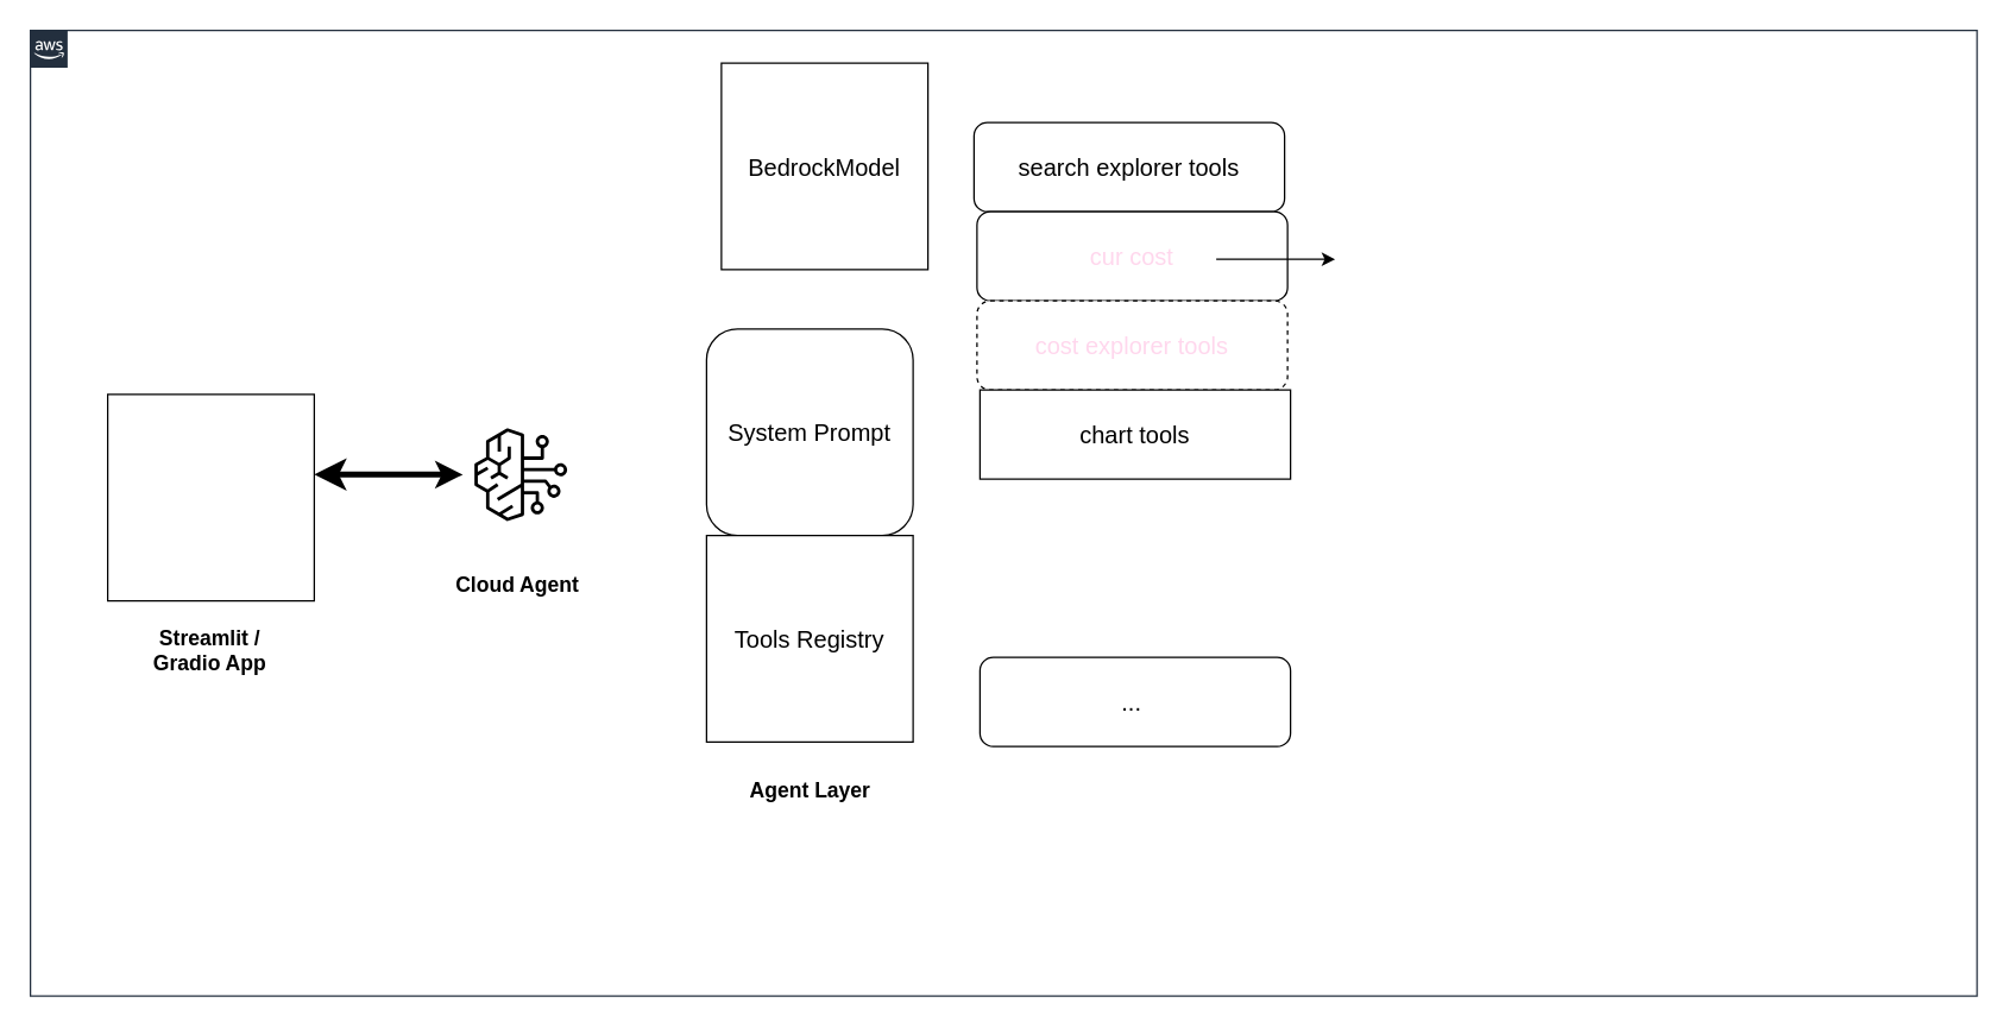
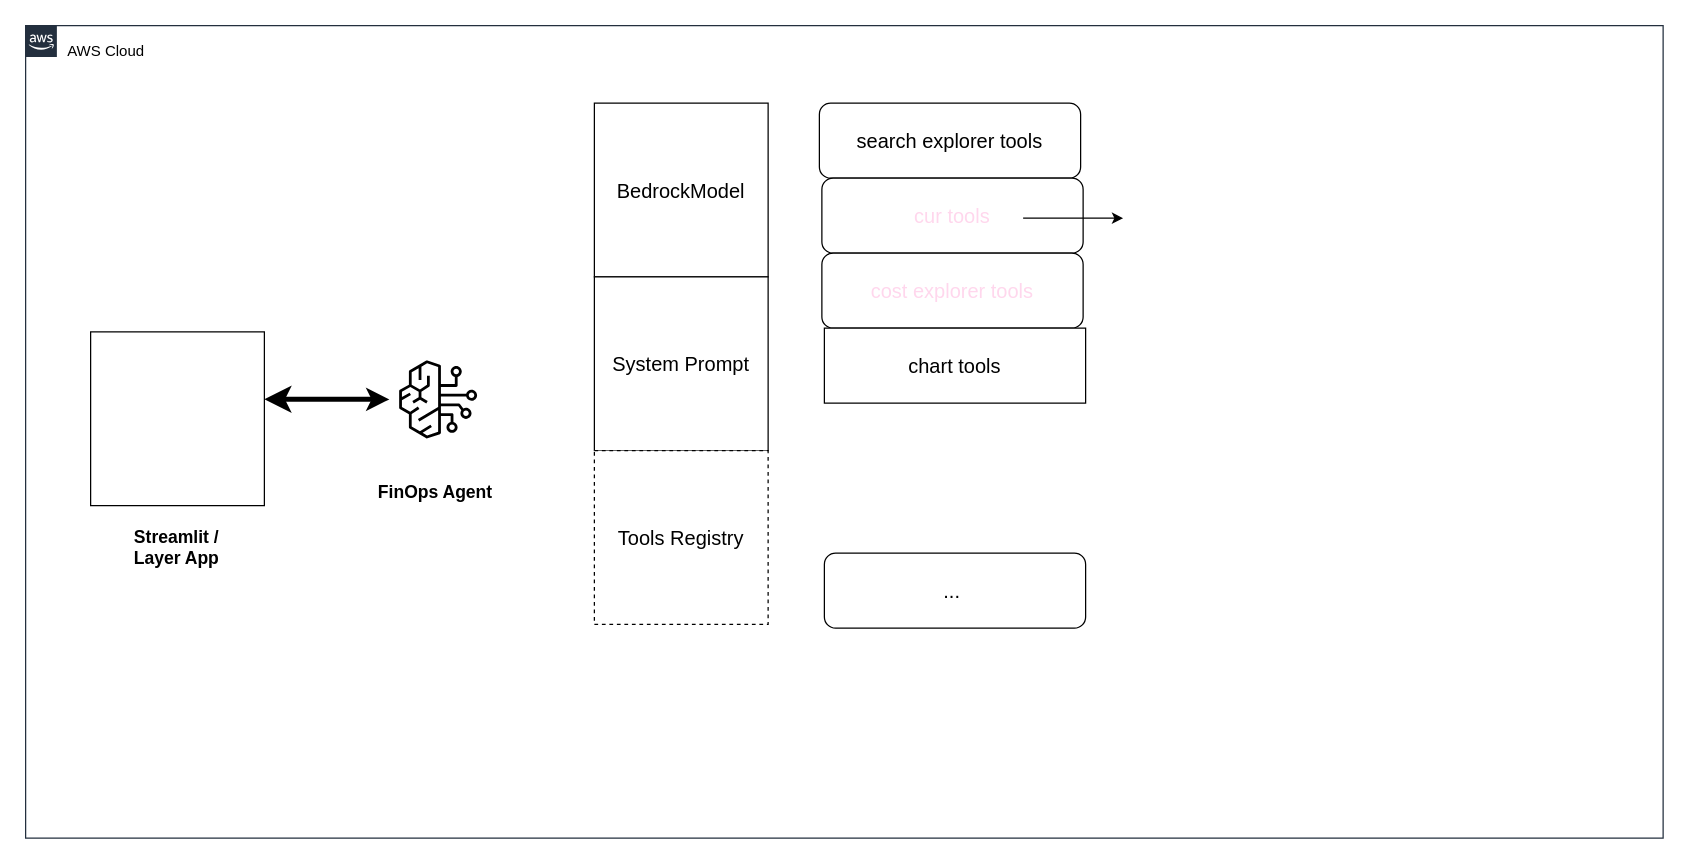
  <mxCell id="0" />
  <mxCell id="1" parent="0" />
  <mxCell id="2" value="" style="endArrow=classic;startArrow=classic;html=1;rounded=0;strokeColor=light-dark(#000000,#CC0000);startSize=9;strokeWidth=4;exitX=1;exitY=0.388;exitDx=0;exitDy=0;entryX=0;entryY=0.5;entryDx=0;entryDy=0;entryPerimeter=0;exitPerimeter=0;" parent="1" source="5" target="9" edge="1"><mxGeometry width="50" height="50" relative="1" as="geometry"><mxPoint x="158" y="334.5" as="sourcePoint" /><mxPoint x="546" y="172" as="targetPoint" /><Array as="points" /></mxGeometry></mxCell>
  <mxCell id="3" value="&lt;font style=&quot;font-size: 16px;&quot;&gt;FastAPI&lt;/font&gt;" style="verticalLabelPosition=middle;verticalAlign=middle;html=1;shape=mxgraph.basic.rect;fillColor2=none;strokeWidth=1;size=20;indent=5;fillColor=light-dark(#FFFFFF,#FFFFFF);fontColor=light-dark(#000000,#000000);strokeColor=light-dark(#000000,#000000);labelPosition=center;align=center;" parent="1" vertex="1"><mxGeometry x="88" y="326" width="119" height="33" as="geometry" /></mxCell>
  <mxCell id="4" value="" style="group" parent="1" vertex="1" connectable="0"><mxGeometry x="72" y="265" width="139" height="202" as="geometry" /></mxCell>
  <mxCell id="5" value="" style="whiteSpace=wrap;html=1;aspect=fixed;fillColor=light-dark(#FFFFFF,#FFFFFF);strokeColor=light-dark(#000000,#000000);fontColor=light-dark(#000000,#000000);fontSize=16;" parent="4" vertex="1"><mxGeometry width="139" height="139" as="geometry" /></mxCell>
- <mxCell id="6" value="&lt;h3&gt;Streamlit / Gradio App&lt;/h3&gt;" style="whiteSpace=wrap;html=1;labelBackgroundColor=none;fillStyle=auto;fillColor=none;strokeColor=none;fontColor=light-dark(#000000,#000000);spacing=7;" parent="4" vertex="1"><mxGeometry x="9" y="142" width="120" height="60" as="geometry" /></mxCell>
+ <mxCell id="6" value="&lt;h3&gt;Streamlit / Layer App&lt;/h3&gt;" style="whiteSpace=wrap;html=1;labelBackgroundColor=none;fillStyle=auto;fillColor=none;strokeColor=none;fontColor=light-dark(#000000,#000000);spacing=7;" parent="4" vertex="1"><mxGeometry x="9" y="142" width="120" height="60" as="geometry" /></mxCell>
  <mxCell id="7" value="" style="points=[[0,0],[0.25,0],[0.5,0],[0.75,0],[1,0],[1,0.25],[1,0.5],[1,0.75],[1,1],[0.75,1],[0.5,1],[0.25,1],[0,1],[0,0.75],[0,0.5],[0,0.25]];outlineConnect=0;gradientColor=none;html=1;whiteSpace=wrap;fontSize=12;fontStyle=0;container=0;pointerEvents=0;collapsible=0;recursiveResize=0;shape=mxgraph.aws4.group;grIcon=mxgraph.aws4.group_aws_cloud_alt;strokeColor=#232F3E;fillColor=none;verticalAlign=bottom;align=center;spacingLeft=30;fontColor=light-dark(#232F3E,#33001A);dashed=0;labelPosition=center;verticalLabelPosition=top;fontFamily=Verdana;direction=east;" parent="1" vertex="1"><mxGeometry x="20" y="20" width="1310" height="650" as="geometry" /></mxCell>
  <mxCell id="8" value="" style="group" parent="1" vertex="1" connectable="0"><mxGeometry x="288" y="280" width="120" height="143" as="geometry" /></mxCell>
  <mxCell id="9" value="" style="sketch=0;points=[[0,0,0],[0.25,0,0],[0.5,0,0],[0.75,0,0],[1,0,0],[0,1,0],[0.25,1,0],[0.5,1,0],[0.75,1,0],[1,1,0],[0,0.25,0],[0,0.5,0],[0,0.75,0],[1,0.25,0],[1,0.5,0],[1,0.75,0]];outlineConnect=0;dashed=0;verticalLabelPosition=bottom;verticalAlign=top;align=center;html=1;fontSize=12;fontStyle=0;aspect=fixed;shape=mxgraph.aws4.resourceIcon;resIcon=mxgraph.aws4.bedrock;labelBackgroundColor=none;fillStyle=auto;fillColor=none;strokeColor=light-dark(#000000,#000000);fontColor=light-dark(#000000,#000000);" parent="8" vertex="1"><mxGeometry x="23" width="78" height="78" as="geometry" /></mxCell>
- <mxCell id="10" value="&lt;h3&gt;Cloud Agent&lt;/h3&gt;" style="whiteSpace=wrap;html=1;labelBackgroundColor=none;fillStyle=auto;fillColor=none;strokeColor=none;fontColor=light-dark(#000000,#000000);spacing=7;" parent="8" vertex="1"><mxGeometry y="83" width="120" height="60" as="geometry" /></mxCell>
- <mxCell id="12" value="BedrockModel" style="whiteSpace=wrap;html=1;aspect=fixed;fillColor=light-dark(#FFFFFF,#FFFFFF);strokeColor=light-dark(#000000,#000000);fontColor=light-dark(#000000,#000000);fontSize=16;" vertex="1" parent="1"><mxGeometry x="485" y="42" width="139" height="139" as="geometry" /></mxCell>
- <mxCell id="13" value="System Prompt" style="whiteSpace=wrap;html=1;aspect=fixed;fillColor=light-dark(#FFFFFF,#FFFFFF);strokeColor=light-dark(#000000,#000000);fontColor=light-dark(#000000,#000000);fontSize=16;rounded=1;" vertex="1" parent="1"><mxGeometry x="475" y="221" width="139" height="139" as="geometry" /></mxCell>
- <mxCell id="14" value="Tools Registry" style="whiteSpace=wrap;html=1;aspect=fixed;fillColor=light-dark(#FFFFFF,#FFFFFF);strokeColor=light-dark(#000000,#000000);fontColor=light-dark(#000000,#000000);fontSize=16;" vertex="1" parent="1"><mxGeometry x="475" y="360" width="139" height="139" as="geometry" /></mxCell>
- <mxCell id="15" value="&lt;h3&gt;Agent Layer&lt;/h3&gt;" style="whiteSpace=wrap;html=1;labelBackgroundColor=none;fillStyle=auto;fillColor=none;strokeColor=none;fontColor=light-dark(#000000,#000000);spacing=7;" vertex="1" parent="1"><mxGeometry x="484.5" y="502" width="120" height="60" as="geometry" /></mxCell>
+ <mxCell id="10" value="&lt;h3&gt;FinOps Agent&lt;/h3&gt;" style="whiteSpace=wrap;html=1;labelBackgroundColor=none;fillStyle=auto;fillColor=none;strokeColor=none;fontColor=light-dark(#000000,#000000);spacing=7;" parent="8" vertex="1"><mxGeometry y="83" width="120" height="60" as="geometry" /></mxCell>
+ <mxCell id="11" value="AWS Cloud" style="rounded=0;whiteSpace=wrap;html=1;fontColor=light-dark(#000000,#000000);strokeColor=none;fillColor=none;" parent="1" vertex="1"><mxGeometry x="51" y="26" width="67" height="29" as="geometry" /></mxCell>
+ <mxCell id="12" value="BedrockModel" style="whiteSpace=wrap;html=1;aspect=fixed;fillColor=light-dark(#FFFFFF,#FFFFFF);strokeColor=light-dark(#000000,#000000);fontColor=light-dark(#000000,#000000);fontSize=16;" vertex="1" parent="1"><mxGeometry x="475" y="82" width="139" height="139" as="geometry" /></mxCell>
+ <mxCell id="13" value="System Prompt" style="whiteSpace=wrap;html=1;aspect=fixed;fillColor=light-dark(#FFFFFF,#FFFFFF);strokeColor=light-dark(#000000,#000000);fontColor=light-dark(#000000,#000000);fontSize=16;" vertex="1" parent="1"><mxGeometry x="475" y="221" width="139" height="139" as="geometry" /></mxCell>
+ <mxCell id="14" value="Tools Registry" style="whiteSpace=wrap;html=1;aspect=fixed;fillColor=light-dark(#FFFFFF,#FFFFFF);strokeColor=light-dark(#000000,#000000);fontColor=light-dark(#000000,#000000);fontSize=16;dashed=1;" vertex="1" parent="1"><mxGeometry x="475" y="360" width="139" height="139" as="geometry" /></mxCell>
  <mxCell id="16" value="&lt;span style=&quot;font-size: 16px; background-color: light-dark(rgb(255, 255, 255), rgb(255, 255, 255));&quot;&gt;&lt;font style=&quot;color: light-dark(rgb(0, 0, 0), rgb(51, 0, 26));&quot;&gt;search explorer tools&lt;/font&gt;&lt;/span&gt;" style="rounded=1;whiteSpace=wrap;html=1;strokeColor=light-dark(#000000,#000000);fillColor=light-dark(#FFFFFF,#FFFFFF);" vertex="1" parent="1"><mxGeometry x="655" y="82" width="209" height="60" as="geometry" /></mxCell>
- <mxCell id="17" value="&lt;font style=&quot;color: light-dark(rgb(255, 215, 237), rgb(0, 0, 0));&quot;&gt;&lt;span style=&quot;font-size: 16px;&quot;&gt;cur cost&lt;/span&gt;&lt;/font&gt;" style="rounded=1;whiteSpace=wrap;html=1;strokeColor=light-dark(#000000,#000000);fillColor=light-dark(#FFFFFF,#FFFFFF);" vertex="1" parent="1"><mxGeometry x="657" y="142" width="209" height="60" as="geometry" /></mxCell>
+ <mxCell id="17" value="&lt;font style=&quot;color: light-dark(rgb(255, 215, 237), rgb(0, 0, 0));&quot;&gt;&lt;span style=&quot;font-size: 16px;&quot;&gt;cur tools&lt;/span&gt;&lt;/font&gt;" style="rounded=1;whiteSpace=wrap;html=1;strokeColor=light-dark(#000000,#000000);fillColor=light-dark(#FFFFFF,#FFFFFF);" vertex="1" parent="1"><mxGeometry x="657" y="142" width="209" height="60" as="geometry" /></mxCell>
  <mxCell id="18" value="" style="edgeStyle=none;orthogonalLoop=1;jettySize=auto;html=1;rounded=0;" edge="1" parent="1"><mxGeometry width="80" relative="1" as="geometry"><mxPoint x="818" y="174" as="sourcePoint" /><mxPoint x="898" y="174" as="targetPoint" /><Array as="points" /></mxGeometry></mxCell>
- <mxCell id="19" value="&lt;font style=&quot;color: light-dark(rgb(255, 215, 237), rgb(0, 0, 0));&quot;&gt;&lt;span style=&quot;font-size: 16px;&quot;&gt;cost explorer tools&lt;/span&gt;&lt;/font&gt;" style="rounded=1;whiteSpace=wrap;html=1;strokeColor=light-dark(#000000,#000000);fillColor=light-dark(#FFFFFF,#FFFFFF);dashed=1;" vertex="1" parent="1"><mxGeometry x="657" y="202" width="209" height="60" as="geometry" /></mxCell>
+ <mxCell id="19" value="&lt;font style=&quot;color: light-dark(rgb(255, 215, 237), rgb(0, 0, 0));&quot;&gt;&lt;span style=&quot;font-size: 16px;&quot;&gt;cost explorer tools&lt;/span&gt;&lt;/font&gt;" style="rounded=1;whiteSpace=wrap;html=1;strokeColor=light-dark(#000000,#000000);fillColor=light-dark(#FFFFFF,#FFFFFF);" vertex="1" parent="1"><mxGeometry x="657" y="202" width="209" height="60" as="geometry" /></mxCell>
  <mxCell id="20" value="&lt;font style=&quot;color: light-dark(rgb(0, 0, 0), rgb(0, 0, 0));&quot;&gt;&lt;span style=&quot;font-size: 16px; background-color: light-dark(rgb(255, 255, 255), rgb(255, 255, 255));&quot;&gt;chart tools&lt;/span&gt;&lt;/font&gt;" style="whiteSpace=wrap;html=1;strokeColor=light-dark(#000000,#000000);fillColor=light-dark(#FFFFFF,#FFFFFF);rounded=0;" vertex="1" parent="1"><mxGeometry x="659" y="262" width="209" height="60" as="geometry" /></mxCell>
  <mxCell id="21" value="&lt;font style=&quot;color: light-dark(rgb(0, 0, 0), rgb(0, 0, 0));&quot;&gt;&lt;span style=&quot;font-size: 16px; background-color: light-dark(rgb(255, 255, 255), rgb(255, 255, 255));&quot;&gt;...&amp;nbsp;&lt;/span&gt;&lt;/font&gt;" style="rounded=1;whiteSpace=wrap;html=1;strokeColor=light-dark(#000000,#000000);fillColor=light-dark(#FFFFFF,#FFFFFF);" vertex="1" parent="1"><mxGeometry x="659" y="442" width="209" height="60" as="geometry" /></mxCell>
